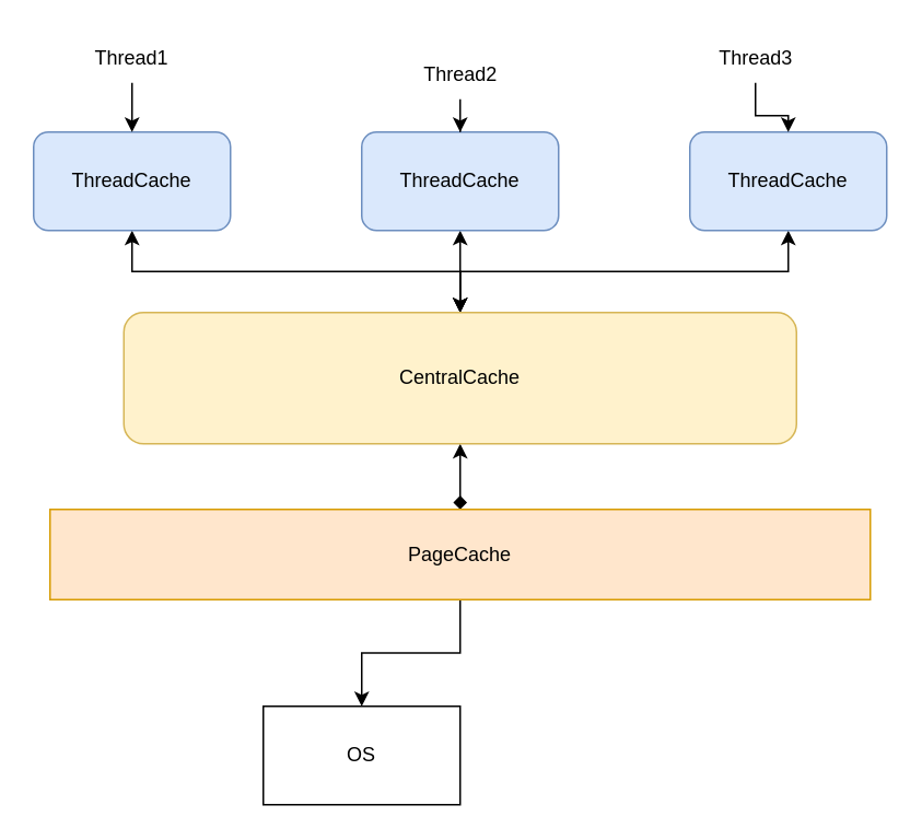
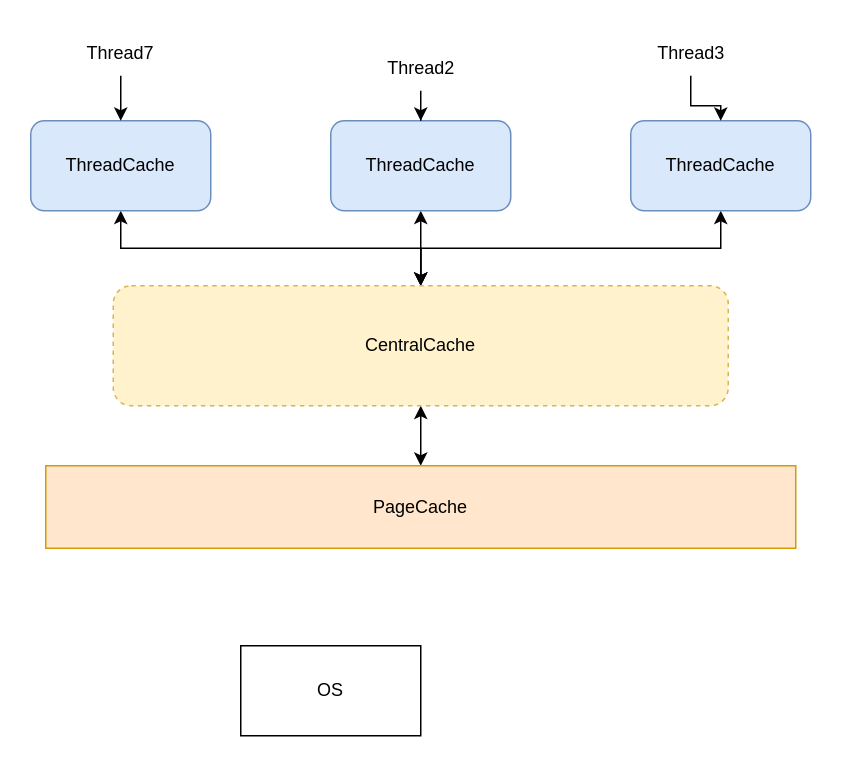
  <mxCell id="0" />
  <mxCell id="1" parent="0" />
  <mxCell id="2" value="" style="edgeStyle=orthogonalEdgeStyle;rounded=0;orthogonalLoop=1;jettySize=auto;html=1;startArrow=classic;startFill=1;" edge="1" parent="1" source="3" target="15"><mxGeometry relative="1" as="geometry" /></mxCell>
  <mxCell id="3" value="ThreadCache" style="rounded=1;whiteSpace=wrap;html=1;fillColor=#dae8fc;strokeColor=#6c8ebf;" vertex="1" parent="1"><mxGeometry x="20" y="80" width="120" height="60" as="geometry" /></mxCell>
  <mxCell id="4" value="" style="edgeStyle=orthogonalEdgeStyle;rounded=0;orthogonalLoop=1;jettySize=auto;html=1;startArrow=classic;startFill=1;" edge="1" parent="1" source="5" target="15"><mxGeometry relative="1" as="geometry" /></mxCell>
  <mxCell id="5" value="ThreadCache" style="rounded=1;whiteSpace=wrap;html=1;fillColor=#dae8fc;strokeColor=#6c8ebf;" vertex="1" parent="1"><mxGeometry x="220" y="80" width="120" height="60" as="geometry" /></mxCell>
  <mxCell id="6" value="" style="edgeStyle=orthogonalEdgeStyle;rounded=0;orthogonalLoop=1;jettySize=auto;html=1;startArrow=classic;startFill=1;" edge="1" parent="1" source="7" target="15"><mxGeometry relative="1" as="geometry" /></mxCell>
  <mxCell id="7" value="ThreadCache" style="rounded=1;whiteSpace=wrap;html=1;fillColor=#dae8fc;strokeColor=#6c8ebf;" vertex="1" parent="1"><mxGeometry x="420" y="80" width="120" height="60" as="geometry" /></mxCell>
  <mxCell id="8" value="" style="edgeStyle=orthogonalEdgeStyle;rounded=0;orthogonalLoop=1;jettySize=auto;html=1;" edge="1" parent="1" source="9" target="3"><mxGeometry relative="1" as="geometry" /></mxCell>
- <mxCell id="9" value="Thread1" style="text;html=1;align=center;verticalAlign=middle;whiteSpace=wrap;rounded=0;" vertex="1" parent="1"><mxGeometry x="50" y="20" width="60" height="30" as="geometry" /></mxCell>
+ <mxCell id="9" value="Thread7" style="text;html=1;align=center;verticalAlign=middle;whiteSpace=wrap;rounded=0;" vertex="1" parent="1"><mxGeometry x="50" y="20" width="60" height="30" as="geometry" /></mxCell>
  <mxCell id="10" value="" style="edgeStyle=orthogonalEdgeStyle;rounded=0;orthogonalLoop=1;jettySize=auto;html=1;" edge="1" parent="1" source="11" target="5"><mxGeometry relative="1" as="geometry" /></mxCell>
  <mxCell id="11" value="Thread2" style="text;html=1;align=center;verticalAlign=middle;resizable=0;points=[];autosize=1;strokeColor=none;fillColor=none;" vertex="1" parent="1"><mxGeometry x="245" y="30" width="70" height="30" as="geometry" /></mxCell>
  <mxCell id="12" value="" style="edgeStyle=orthogonalEdgeStyle;rounded=0;orthogonalLoop=1;jettySize=auto;html=1;" edge="1" parent="1" source="13" target="7"><mxGeometry relative="1" as="geometry" /></mxCell>
  <mxCell id="13" value="Thread3" style="text;html=1;align=center;verticalAlign=middle;resizable=0;points=[];autosize=1;strokeColor=none;fillColor=none;" vertex="1" parent="1"><mxGeometry x="425" y="20" width="70" height="30" as="geometry" /></mxCell>
- <mxCell id="14" value="" style="edgeStyle=orthogonalEdgeStyle;rounded=0;orthogonalLoop=1;jettySize=auto;html=1;startArrow=classic;startFill=1;endArrow=diamond;" edge="1" parent="1" source="15" target="17"><mxGeometry relative="1" as="geometry" /></mxCell>
- <mxCell id="15" value="CentralCache" style="rounded=1;whiteSpace=wrap;html=1;fillColor=#fff2cc;strokeColor=#d6b656;" vertex="1" parent="1"><mxGeometry x="75" y="190" width="410" height="80" as="geometry" /></mxCell>
- <mxCell id="16" value="" style="edgeStyle=orthogonalEdgeStyle;rounded=0;orthogonalLoop=1;jettySize=auto;html=1;" edge="1" parent="1" source="17" target="18"><mxGeometry relative="1" as="geometry" /></mxCell>
+ <mxCell id="14" value="" style="edgeStyle=orthogonalEdgeStyle;rounded=0;orthogonalLoop=1;jettySize=auto;html=1;startArrow=classic;startFill=1;" edge="1" parent="1" source="15" target="17"><mxGeometry relative="1" as="geometry" /></mxCell>
+ <mxCell id="15" value="CentralCache" style="rounded=1;whiteSpace=wrap;html=1;fillColor=#fff2cc;strokeColor=#d6b656;dashed=1;" vertex="1" parent="1"><mxGeometry x="75" y="190" width="410" height="80" as="geometry" /></mxCell>
  <mxCell id="17" value="PageCache" style="rounded=0;whiteSpace=wrap;html=1;fillColor=#ffe6cc;strokeColor=#d79b00;" vertex="1" parent="1"><mxGeometry x="30" y="310" width="500" height="55" as="geometry" /></mxCell>
  <mxCell id="18" value="OS" style="rounded=0;whiteSpace=wrap;html=1;" vertex="1" parent="1"><mxGeometry x="160" y="430" width="120" height="60" as="geometry" /></mxCell>
